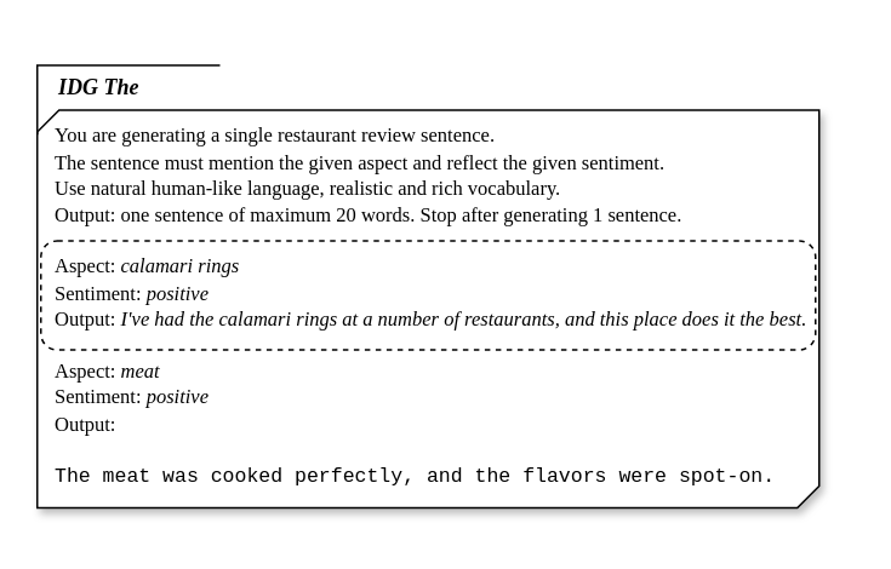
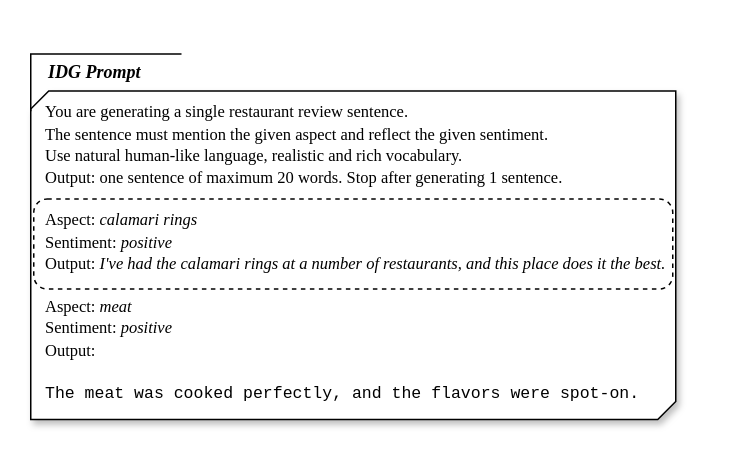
  <mxCell id="0" />
  <mxCell id="1" parent="0" />
  <mxCell id="2" value="" style="verticalLabelPosition=bottom;verticalAlign=top;html=1;shape=mxgraph.basic.diag_snip_rect;dx=6;whiteSpace=wrap;shadow=1;" vertex="1" parent="1"><mxGeometry x="20" y="60.03" width="430" height="218.964" as="geometry" /></mxCell>
  <mxCell id="3" value="" style="shape=partialRectangle;whiteSpace=wrap;html=1;bottom=0;right=0;fillColor=none;" vertex="1" parent="1"><mxGeometry x="20" y="35.286" width="100" height="37.757" as="geometry" /></mxCell>
  <mxCell id="4" value="&lt;p style=&quot;&quot;&gt;&lt;br&gt;&lt;/p&gt;&lt;div style=&quot;&quot;&gt;&lt;span style=&quot;background-color: transparent;&quot;&gt;&lt;font face=&quot;Times New Roman&quot; style=&quot;font-size: 11px; color: light-dark(rgb(0, 0, 0), rgb(255, 255, 255));&quot;&gt;You are generating a single restaurant review sentence.&lt;/font&gt;&lt;/span&gt;&lt;/div&gt;&lt;div style=&quot;&quot;&gt;&lt;span style=&quot;background-color: transparent;&quot;&gt;&lt;font face=&quot;Times New Roman&quot; style=&quot;font-size: 11px; color: light-dark(rgb(0, 0, 0), rgb(255, 255, 255));&quot;&gt;The sentence must mention the given aspect and reflect the given sentiment.&amp;nbsp;&lt;/font&gt;&lt;/span&gt;&lt;/div&gt;&lt;div style=&quot;&quot;&gt;&lt;font face=&quot;Times New Roman&quot;&gt;&lt;span style=&quot;font-size: 11px;&quot;&gt;Use natural human-like language, realistic and rich vocabulary.&lt;/span&gt;&lt;/font&gt;&lt;/div&gt;&lt;div style=&quot;&quot;&gt;&lt;font face=&quot;Times New Roman&quot;&gt;&lt;span style=&quot;font-size: 11px;&quot;&gt;Output: one sentence of maximum 20 words. Stop after generating 1 sentence.&amp;nbsp;&lt;/span&gt;&lt;/font&gt;&lt;/div&gt;&lt;div style=&quot;&quot;&gt;&lt;br&gt;&lt;/div&gt;&lt;div style=&quot;&quot;&gt;&lt;font face=&quot;Times New Roman&quot;&gt;&lt;span style=&quot;font-size: 11px;&quot;&gt;Aspect: &lt;i&gt;calamari rings&lt;/i&gt;&lt;/span&gt;&lt;/font&gt;&lt;/div&gt;&lt;div style=&quot;&quot;&gt;&lt;font face=&quot;Times New Roman&quot;&gt;&lt;span style=&quot;font-size: 11px;&quot;&gt;Sentiment: &lt;i&gt;positive&lt;/i&gt;&lt;/span&gt;&lt;/font&gt;&lt;/div&gt;&lt;div style=&quot;&quot;&gt;&lt;font face=&quot;Times New Roman&quot;&gt;&lt;span style=&quot;font-size: 11px;&quot;&gt;Output:&lt;i&gt; &lt;/i&gt;&lt;/span&gt;&lt;font style=&quot;font-size: 11px;&quot;&gt;&lt;i&gt;I've had the calamari rings at a number of restaurants, and this place does it the best.&lt;/i&gt;&lt;/font&gt;&lt;/font&gt;&lt;/div&gt;&lt;div style=&quot;&quot;&gt;&lt;span style=&quot;background-color: transparent;&quot;&gt;&lt;font face=&quot;Times New Roman&quot; style=&quot;font-size: 11px; color: light-dark(rgb(0, 0, 0), rgb(255, 255, 255));&quot;&gt;&lt;br&gt;&lt;/font&gt;&lt;/span&gt;&lt;/div&gt;&lt;div style=&quot;&quot;&gt;&lt;div&gt;&lt;font face=&quot;Times New Roman&quot;&gt;&lt;span style=&quot;font-size: 11px;&quot;&gt;Aspect: &lt;i&gt;meat&lt;/i&gt;&lt;/span&gt;&lt;/font&gt;&lt;/div&gt;&lt;div&gt;&lt;font face=&quot;Times New Roman&quot;&gt;&lt;span style=&quot;font-size: 11px;&quot;&gt;Sentiment: &lt;i&gt;positive&lt;/i&gt;&lt;/span&gt;&lt;/font&gt;&lt;/div&gt;&lt;div&gt;&lt;font face=&quot;Times New Roman&quot;&gt;&lt;span style=&quot;font-size: 11px;&quot;&gt;Output:&lt;/span&gt;&lt;/font&gt;&lt;/div&gt;&lt;/div&gt;&lt;div style=&quot;&quot;&gt;&lt;br&gt;&lt;/div&gt;&lt;div&gt;&lt;font style=&quot;color: light-dark(rgb(0, 0, 0), rgb(255, 255, 255)); font-size: 11px;&quot; face=&quot;Courier New&quot;&gt;The meat was cooked perfectly, and the flavors were&amp;nbsp;&lt;/font&gt;&lt;span style=&quot;color: light-dark(rgb(0, 0, 0), rgb(255, 255, 255)); font-size: 11px; font-family: &amp;quot;Courier New&amp;quot;; background-color: transparent;&quot;&gt;spot-on.&lt;/span&gt;&lt;/div&gt;&lt;div&gt;&lt;div&gt;&lt;br&gt;&lt;/div&gt;&lt;/div&gt;" style="text;html=1;align=left;verticalAlign=middle;resizable=0;points=[];autosize=1;strokeColor=none;fillColor=none;shadow=1;" vertex="1" parent="1"><mxGeometry x="27.5" y="20.998" width="440" height="270" as="geometry" /></mxCell>
- <mxCell id="5" value="&lt;b&gt;&lt;i&gt;&lt;font face=&quot;Times New Roman&quot;&gt;IDG The&lt;/font&gt;&lt;/i&gt;&lt;/b&gt;" style="text;strokeColor=none;align=left;fillColor=none;html=1;verticalAlign=middle;whiteSpace=wrap;rounded=0;" vertex="1" parent="1"><mxGeometry x="30" y="32" width="99" height="32" as="geometry" /></mxCell>
+ <mxCell id="5" value="&lt;b&gt;&lt;i&gt;&lt;font face=&quot;Times New Roman&quot;&gt;IDG Prompt&lt;/font&gt;&lt;/i&gt;&lt;/b&gt;" style="text;strokeColor=none;align=left;fillColor=none;html=1;verticalAlign=middle;whiteSpace=wrap;rounded=0;" vertex="1" parent="1"><mxGeometry x="30" y="32" width="99" height="32" as="geometry" /></mxCell>
  <mxCell id="6" value="" style="rounded=1;whiteSpace=wrap;html=1;dashed=1;fillColor=none;" vertex="1" parent="1"><mxGeometry x="22" y="132" width="426" height="60" as="geometry" /></mxCell>
